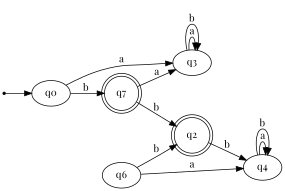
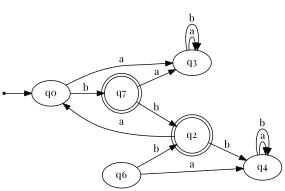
  digraph {
    fontname="Playfair Display"
    rankdir=LR
    node [fontname="Playfair Display"]
    edge [fontname="Playfair Display"]
    inic [shape=point]
    q0
    n3 [label=q7 shape=doublecircle]
    q3
    q2 [shape=doublecircle]
    q4
    q6
    inic -> q0
    q0 -> n3 [label=b]
    q0 -> q3 [label=a]
    n3 -> q3 [label=a]
    n3 -> q2 [label=b]
    q3 -> q3 [label=a]
    q3 -> q3 [label=b]
+   q2 -> q0 [label=a]
    q2 -> q4 [label=b]
    q4 -> q4 [label=a]
    q4 -> q4 [label=b]
    q6 -> q2 [label=b]
    q6 -> q4 [label=a]
  }
